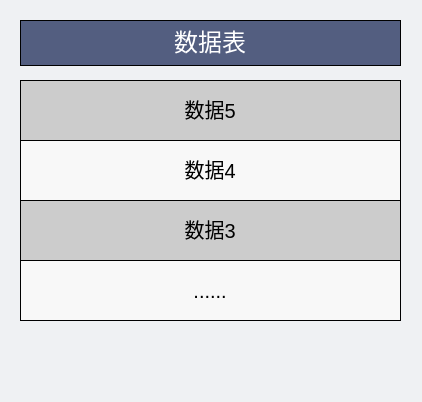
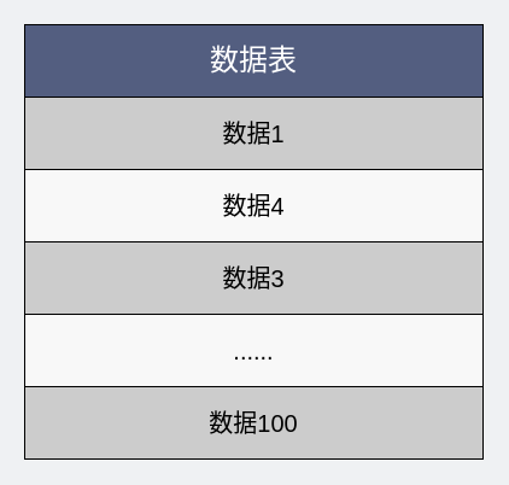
  <mxCell id="0" />
  <mxCell id="1" parent="0" />
- <mxCell id="2" value="数据5" style="rounded=0;whiteSpace=wrap;html=1;fillColor=#CCCCCC;gradientColor=none;fontSize=20;" parent="1" vertex="1"><mxGeometry x="20" y="80" width="380" height="60" as="geometry" /></mxCell>
- <mxCell id="3" value="&lt;font color=&quot;#ffffff&quot; style=&quot;font-size: 24px&quot;&gt;数据表&lt;/font&gt;" style="rounded=0;whiteSpace=wrap;html=1;fillColor=#535E80;gradientColor=none;fontSize=24;" parent="1" vertex="1"><mxGeometry x="20" y="20" width="380" height="45" as="geometry" /></mxCell>
+ <mxCell id="2" value="数据1" style="rounded=0;whiteSpace=wrap;html=1;fillColor=#CCCCCC;gradientColor=none;fontSize=20;" parent="1" vertex="1"><mxGeometry x="20" y="80" width="380" height="60" as="geometry" /></mxCell>
+ <mxCell id="3" value="&lt;font color=&quot;#ffffff&quot; style=&quot;font-size: 24px&quot;&gt;数据表&lt;/font&gt;" style="rounded=0;whiteSpace=wrap;html=1;fillColor=#535E80;gradientColor=none;fontSize=24;" parent="1" vertex="1"><mxGeometry x="20" y="20" width="380" height="60" as="geometry" /></mxCell>
  <mxCell id="4" value="&lt;font style=&quot;font-size: 20px;&quot;&gt;数据4&lt;/font&gt;" style="rounded=0;whiteSpace=wrap;html=1;fillColor=#F8F8F8;gradientColor=none;fontSize=20;" parent="1" vertex="1"><mxGeometry x="20" y="140" width="380" height="60" as="geometry" /></mxCell>
  <mxCell id="5" value="数据3" style="rounded=0;whiteSpace=wrap;html=1;fillColor=#CCCCCC;gradientColor=none;fontSize=20;" parent="1" vertex="1"><mxGeometry x="20" y="200" width="380" height="60" as="geometry" /></mxCell>
  <mxCell id="6" value="&lt;span style=&quot;font-size: 20px&quot;&gt;......&lt;/span&gt;" style="rounded=0;whiteSpace=wrap;html=1;fillColor=#F8F8F8;gradientColor=none;fontSize=20;" parent="1" vertex="1"><mxGeometry x="20" y="260" width="380" height="60" as="geometry" /></mxCell>
+ <mxCell id="7" value="数据100" style="rounded=0;whiteSpace=wrap;html=1;fillColor=#CCCCCC;gradientColor=none;fontSize=20;" parent="1" vertex="1"><mxGeometry x="20" y="320" width="380" height="60" as="geometry" /></mxCell>
